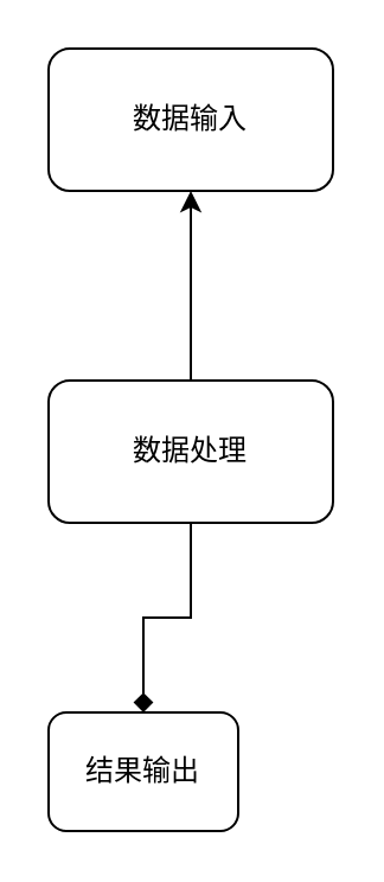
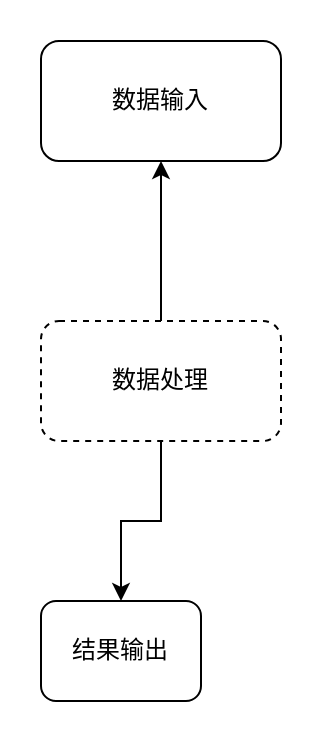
  <mxCell id="0" />
  <mxCell id="1" parent="0" />
  <mxCell id="2" value="" style="edgeStyle=orthogonalEdgeStyle;rounded=0;orthogonalLoop=1;jettySize=auto;html=1;" edge="1" parent="1" source="4" target="5"><mxGeometry relative="1" as="geometry" /></mxCell>
- <mxCell id="3" value="" style="edgeStyle=orthogonalEdgeStyle;rounded=0;orthogonalLoop=1;jettySize=auto;html=1;endArrow=diamond;" edge="1" parent="1" source="4" target="6"><mxGeometry relative="1" as="geometry" /></mxCell>
- <mxCell id="4" value="数据处理" style="rounded=1;whiteSpace=wrap;html=1;" vertex="1" parent="1"><mxGeometry x="20" y="160" width="120" height="60" as="geometry" /></mxCell>
+ <mxCell id="3" value="" style="edgeStyle=orthogonalEdgeStyle;rounded=0;orthogonalLoop=1;jettySize=auto;html=1;" edge="1" parent="1" source="4" target="6"><mxGeometry relative="1" as="geometry" /></mxCell>
+ <mxCell id="4" value="数据处理" style="rounded=1;whiteSpace=wrap;html=1;dashed=1;" vertex="1" parent="1"><mxGeometry x="20" y="160" width="120" height="60" as="geometry" /></mxCell>
  <mxCell id="5" value="数据输入" style="whiteSpace=wrap;html=1;rounded=1;" vertex="1" parent="1"><mxGeometry x="20" y="20" width="120" height="60" as="geometry" /></mxCell>
  <mxCell id="6" value="结果输出" style="whiteSpace=wrap;html=1;rounded=1;" vertex="1" parent="1"><mxGeometry x="20" y="300" width="80" height="50" as="geometry" /></mxCell>
